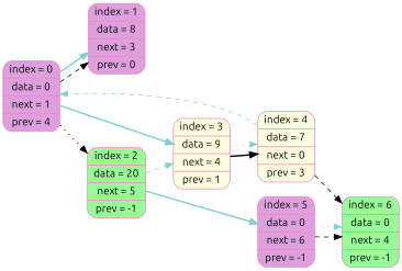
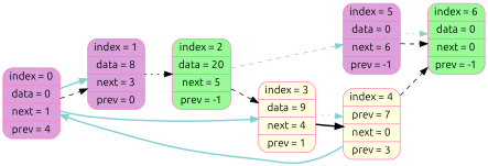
  digraph {
    fontname=Ubuntu
    rankdir=LR
    node [color="#FC7FC0" fillcolor=plum fontname=Ubuntu rank=1 shape=Mrecord style=filled]
    edge [color="#000000" fontcolor="#000000" fontname=Ubuntu style=dashed]
    n1 [label="index = 0 | data = 0 | next = 1 | prev = 4"]
    n2 [label="index = 1 | data = 8 | next = 3 | prev = 0"]
    n3 [fillcolor=lightyellow label="index = 3 | data = 9 | next = 4 | prev = 1"]
    n4 [fillcolor=palegreen label="index = 2 | data = 20 | next = 5 | prev = -1"]
    n5 [label="index = 5 | data = 0 | next = 6 | prev = -1"]
-   n6 [fillcolor=lightyellow label="index = 4 | data = 7 | next = 0 | prev = 3"]
-   n7 [fillcolor=palegreen label="index = 6 | data = 0 | next = 4 | prev = -1"]
+   n6 [fillcolor=lightyellow label="index = 4 | prev = 7 | next = 0 | prev = 3"]
+   n7 [fillcolor=palegreen label="index = 6 | data = 0 | next = 0 | prev = -1"]
    n1 -> n2
    n1 -> n2 [color="#81D1D0" style=bold]
    n1 -> n3 [color="#81D1D0" style=bold]
-   n1 -> n4 [style=dotted]
+   n2 -> n4 [style=dotted]
    n3 -> n6 [style=bold]
    n3 -> n6 [color="#81D1D0" style=dotted]
-   n4 -> n3 [color="#81D1D0"]
-   n4 -> n5 [color="#81D1D0" style=bold]
+   n4 -> n3
+   n4 -> n5 [color="#81D1D0"]
    n5 -> n7
    n5 -> n7 [color="#81D1D0" style=dotted]
-   n6 -> n1 [color="#81D1D0"]
+   n6 -> n1 [color="#81D1D0" style=bold]
    n6 -> n7
  }
